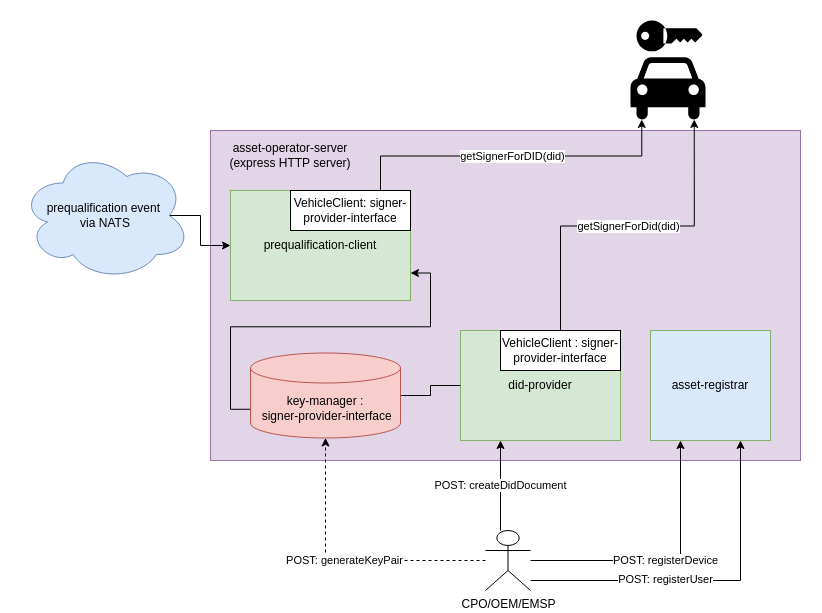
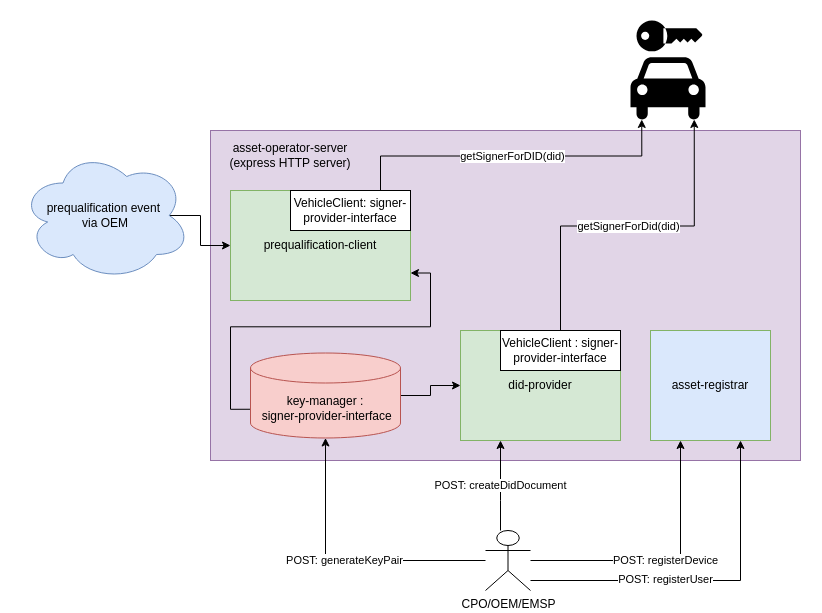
  <mxCell id="0" />
  <mxCell id="1" parent="0" />
  <mxCell id="2" value="" style="rounded=0;whiteSpace=wrap;html=1;fillColor=#e1d5e7;strokeColor=#9673a6;" vertex="1" parent="1"><mxGeometry x="210" y="130" width="590" height="330" as="geometry" /></mxCell>
  <mxCell id="3" value="asset-operator-server&lt;br&gt;(express HTTP server)" style="text;html=1;strokeColor=none;fillColor=none;align=center;verticalAlign=middle;whiteSpace=wrap;rounded=0;dashed=1;" vertex="1" parent="1"><mxGeometry x="220" y="140" width="140" height="30" as="geometry" /></mxCell>
  <mxCell id="4" value="did-provider" style="rounded=0;whiteSpace=wrap;html=1;fillColor=#d5e8d4;strokeColor=#82b366;" vertex="1" parent="1"><mxGeometry x="460" y="330" width="160" height="110" as="geometry" /></mxCell>
  <mxCell id="5" style="edgeStyle=orthogonalEdgeStyle;rounded=0;orthogonalLoop=1;jettySize=auto;html=1;exitX=0;exitY=0;exitDx=0;exitDy=56.25;exitPerimeter=0;entryX=1;entryY=0.75;entryDx=0;entryDy=0;" edge="1" parent="1" source="7" target="11"><mxGeometry relative="1" as="geometry" /></mxCell>
- <mxCell id="6" style="edgeStyle=orthogonalEdgeStyle;rounded=0;orthogonalLoop=1;jettySize=auto;html=1;entryX=0;entryY=0.5;entryDx=0;entryDy=0;endArrow=none;" edge="1" parent="1" source="7" target="4"><mxGeometry relative="1" as="geometry" /></mxCell>
+ <mxCell id="6" style="edgeStyle=orthogonalEdgeStyle;rounded=0;orthogonalLoop=1;jettySize=auto;html=1;entryX=0;entryY=0.5;entryDx=0;entryDy=0;" edge="1" parent="1" source="7" target="4"><mxGeometry relative="1" as="geometry" /></mxCell>
  <mxCell id="7" value="&lt;span style=&quot;text-align: left&quot;&gt;key-manager :&lt;/span&gt;&lt;br style=&quot;text-align: left&quot;&gt;&lt;span style=&quot;text-align: left&quot;&gt;&amp;nbsp;signer-provider-interface&lt;/span&gt;" style="shape=cylinder3;whiteSpace=wrap;html=1;boundedLbl=1;backgroundOutline=1;size=15;fillColor=#f8cecc;strokeColor=#b85450;" vertex="1" parent="1"><mxGeometry x="250" y="352.5" width="150" height="85" as="geometry" /></mxCell>
  <mxCell id="8" value="asset-registrar" style="rounded=0;whiteSpace=wrap;html=1;spacingLeft=0;fillColor=#dae8fc;strokeColor=#82b366;" vertex="1" parent="1"><mxGeometry x="650" y="330" width="120" height="110" as="geometry" /></mxCell>
  <mxCell id="9" value="getSignerForDid(did)" style="edgeStyle=orthogonalEdgeStyle;rounded=0;orthogonalLoop=1;jettySize=auto;html=1;exitX=0.5;exitY=0;exitDx=0;exitDy=0;entryX=0.85;entryY=0.98;entryDx=0;entryDy=0;entryPerimeter=0;" edge="1" parent="1" source="10" target="22"><mxGeometry relative="1" as="geometry" /></mxCell>
  <mxCell id="10" value="VehicleClient : signer-provider-interface" style="rounded=0;whiteSpace=wrap;html=1;" vertex="1" parent="1"><mxGeometry x="500" y="330" width="120" height="40" as="geometry" /></mxCell>
  <mxCell id="11" value="prequalification-client" style="rounded=0;whiteSpace=wrap;html=1;fillColor=#d5e8d4;strokeColor=#82b366;" vertex="1" parent="1"><mxGeometry x="230" y="190" width="180" height="110" as="geometry" /></mxCell>
  <mxCell id="12" value="getSignerForDID(did)" style="edgeStyle=orthogonalEdgeStyle;rounded=0;orthogonalLoop=1;jettySize=auto;html=1;exitX=0.75;exitY=0;exitDx=0;exitDy=0;entryX=0.15;entryY=0.98;entryDx=0;entryDy=0;entryPerimeter=0;" edge="1" parent="1" source="13" target="22"><mxGeometry relative="1" as="geometry" /></mxCell>
  <mxCell id="13" value="VehicleClient: signer-provider-interface" style="rounded=0;whiteSpace=wrap;html=1;" vertex="1" parent="1"><mxGeometry x="290" y="190" width="120" height="40" as="geometry" /></mxCell>
- <mxCell id="14" value="POST: generateKeyPair" style="edgeStyle=orthogonalEdgeStyle;rounded=0;orthogonalLoop=1;jettySize=auto;html=1;entryX=0.5;entryY=1;entryDx=0;entryDy=0;entryPerimeter=0;dashed=1;" edge="1" parent="1" source="19" target="7"><mxGeometry relative="1" as="geometry" /></mxCell>
+ <mxCell id="14" value="POST: generateKeyPair" style="edgeStyle=orthogonalEdgeStyle;rounded=0;orthogonalLoop=1;jettySize=auto;html=1;entryX=0.5;entryY=1;entryDx=0;entryDy=0;entryPerimeter=0;" edge="1" parent="1" source="19" target="7"><mxGeometry relative="1" as="geometry" /></mxCell>
  <mxCell id="15" value="POST: createDidDocument" style="edgeStyle=orthogonalEdgeStyle;rounded=0;orthogonalLoop=1;jettySize=auto;html=1;entryX=0.25;entryY=1;entryDx=0;entryDy=0;" edge="1" parent="1" source="19" target="4"><mxGeometry relative="1" as="geometry"><Array as="points"><mxPoint x="500" y="500" /><mxPoint x="500" y="500" /></Array></mxGeometry></mxCell>
  <mxCell id="16" value="POST: registerDevice" style="edgeStyle=orthogonalEdgeStyle;rounded=0;orthogonalLoop=1;jettySize=auto;html=1;entryX=0.25;entryY=1;entryDx=0;entryDy=0;" edge="1" parent="1" source="19" target="8"><mxGeometry relative="1" as="geometry" /></mxCell>
  <mxCell id="17" style="edgeStyle=orthogonalEdgeStyle;rounded=0;orthogonalLoop=1;jettySize=auto;html=1;entryX=0.75;entryY=1;entryDx=0;entryDy=0;" edge="1" parent="1" source="19" target="8"><mxGeometry relative="1" as="geometry"><Array as="points"><mxPoint x="740" y="580" /></Array></mxGeometry></mxCell>
  <mxCell id="18" value="POST: registerUser" style="edgeLabel;html=1;align=center;verticalAlign=middle;resizable=0;points=[];" vertex="1" connectable="0" parent="17"><mxGeometry x="-0.235" y="2" relative="1" as="geometry"><mxPoint as="offset" /></mxGeometry></mxCell>
  <mxCell id="19" value="CPO/OEM/EMSP" style="shape=umlActor;verticalLabelPosition=bottom;verticalAlign=top;html=1;outlineConnect=0;gradientColor=none;align=center;" vertex="1" parent="1"><mxGeometry x="485" y="530" width="45" height="60" as="geometry" /></mxCell>
  <mxCell id="20" style="edgeStyle=orthogonalEdgeStyle;rounded=0;orthogonalLoop=1;jettySize=auto;html=1;exitX=0.875;exitY=0.5;exitDx=0;exitDy=0;exitPerimeter=0;entryX=0;entryY=0.5;entryDx=0;entryDy=0;" edge="1" parent="1" source="21" target="11"><mxGeometry relative="1" as="geometry"><Array as="points"><mxPoint x="200" y="215" /><mxPoint x="200" y="245" /></Array></mxGeometry></mxCell>
- <mxCell id="21" value="prequalification event&amp;nbsp;&lt;br&gt;&lt;div style=&quot;&quot;&gt;&lt;span&gt;via NATS&lt;/span&gt;&lt;/div&gt;" style="ellipse;shape=cloud;whiteSpace=wrap;html=1;align=center;fillColor=#dae8fc;strokeColor=#6c8ebf;" vertex="1" parent="1"><mxGeometry x="20" y="150" width="170" height="130" as="geometry" /></mxCell>
+ <mxCell id="21" value="prequalification event&amp;nbsp;&lt;br&gt;&lt;div style=&quot;&quot;&gt;&lt;span&gt;via OEM&lt;/span&gt;&lt;/div&gt;" style="ellipse;shape=cloud;whiteSpace=wrap;html=1;align=center;fillColor=#dae8fc;strokeColor=#6c8ebf;" vertex="1" parent="1"><mxGeometry x="20" y="150" width="170" height="130" as="geometry" /></mxCell>
  <mxCell id="22" value="" style="shape=mxgraph.signs.travel.car_rental;html=1;pointerEvents=1;fillColor=#000000;strokeColor=none;verticalLabelPosition=bottom;verticalAlign=top;align=center;" vertex="1" parent="1"><mxGeometry x="630" y="20" width="75" height="101" as="geometry" /></mxCell>
